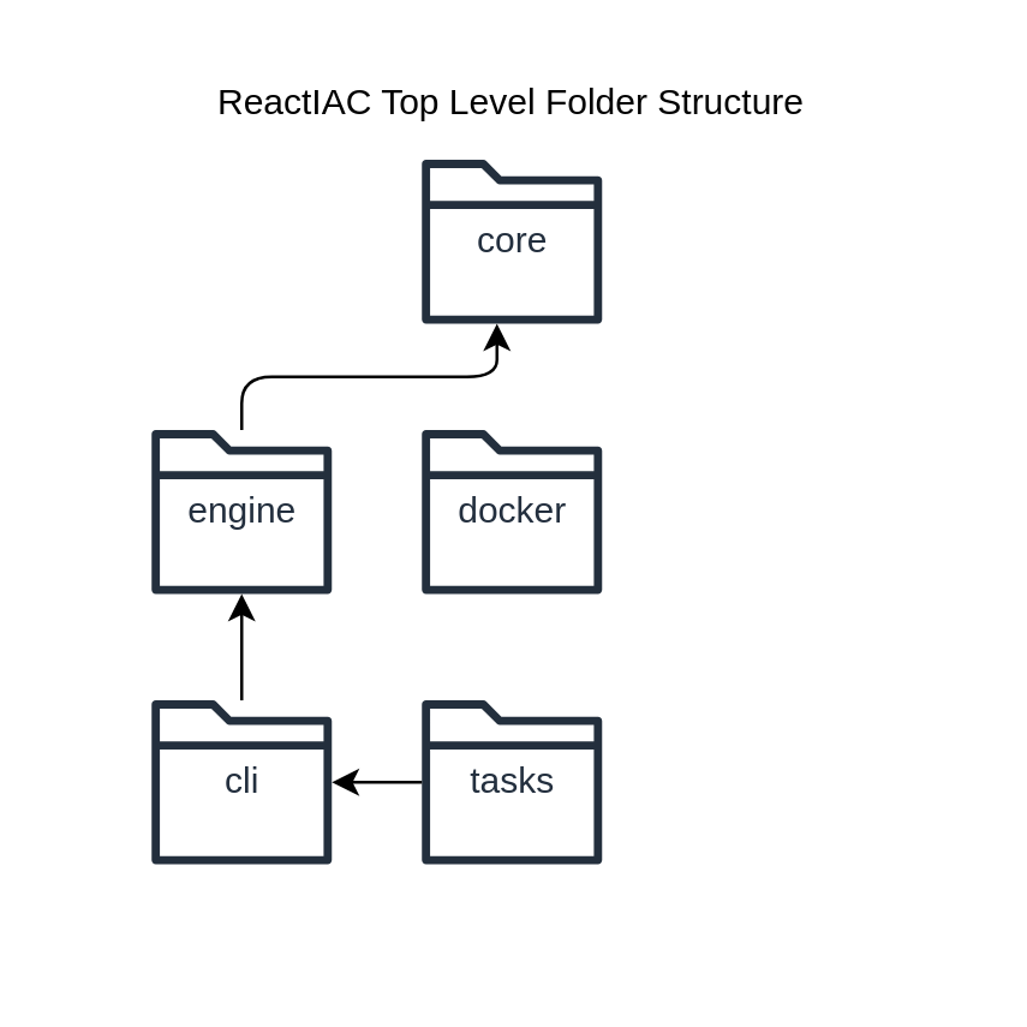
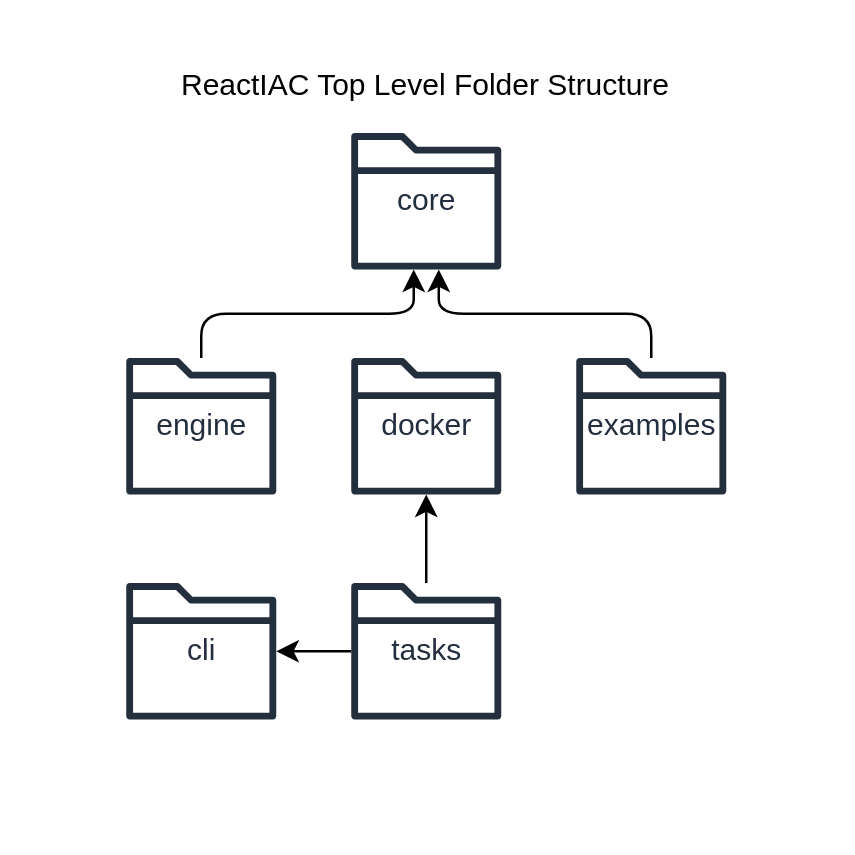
  <mxCell id="0" />
  <mxCell id="1" parent="0" />
  <mxCell style="align=center;strokeColor=none;verticalAlign=top;aspect=fixed" id="2" parent="1" value="ReactIAC Top Level Folder Structure" vertex="1"><mxGeometry as="geometry" width="300" height="300" x="20" y="20" /></mxCell>
  <mxCell style="shape=mxgraph.aws4.folder;fillColor=#232F3D;verticalLabelPosition=middle;verticalAlign=middle;align=center;aspect=fixed;sketch=0;outlineConnect=0;fontColor=#232F3E;gradientColor=none;strokeColor=none;dashed=0;fontSize=12;fontStyle=0;pointerEvents=1;html=1;labelPosition=center" id="3" parent="2" value="core" vertex="1"><mxGeometry as="geometry" width="60" height="60" x="120" y="30" /></mxCell>
  <mxCell style="align=center;spacingLeft=5;spacingRight=5;spacingBottom=5;verticalAlign=top;aspect=fixed;noLabel=1;opacity=0" id="4" parent="2" value="Row" vertex="1"><mxGeometry as="geometry" width="240" height="60" x="30" y="120" /></mxCell>
  <mxCell style="shape=mxgraph.aws4.folder;fillColor=#232F3D;verticalLabelPosition=middle;verticalAlign=middle;align=center;aspect=fixed;sketch=0;outlineConnect=0;fontColor=#232F3E;gradientColor=none;strokeColor=none;dashed=0;fontSize=12;fontStyle=0;pointerEvents=1;html=1;labelPosition=center" id="5" parent="4" value="engine" vertex="1"><mxGeometry as="geometry" width="60" height="60" x="0" y="0" /></mxCell>
  <mxCell style="shape=mxgraph.aws4.folder;fillColor=#232F3D;verticalLabelPosition=middle;verticalAlign=middle;align=center;aspect=fixed;sketch=0;outlineConnect=0;fontColor=#232F3E;gradientColor=none;strokeColor=none;dashed=0;fontSize=12;fontStyle=0;pointerEvents=1;html=1;labelPosition=center" id="6" parent="4" value="docker" vertex="1"><mxGeometry as="geometry" width="60" height="60" x="90" y="0" /></mxCell>
+ <mxCell style="shape=mxgraph.aws4.folder;fillColor=#232F3D;verticalLabelPosition=middle;verticalAlign=middle;align=center;aspect=fixed;sketch=0;outlineConnect=0;fontColor=#232F3E;gradientColor=none;strokeColor=none;dashed=0;fontSize=12;fontStyle=0;pointerEvents=1;html=1;labelPosition=center" id="7" parent="4" value="examples" vertex="1"><mxGeometry as="geometry" width="60" height="60" x="180" y="0" /></mxCell>
  <mxCell style="align=center;spacingLeft=5;spacingRight=5;spacingBottom=5;verticalAlign=top;aspect=fixed;noLabel=1;opacity=0" id="8" parent="2" value="Row" vertex="1"><mxGeometry as="geometry" width="240" height="60" x="30" y="210" /></mxCell>
  <mxCell style="shape=mxgraph.aws4.folder;fillColor=#232F3D;verticalLabelPosition=middle;verticalAlign=middle;align=center;aspect=fixed;sketch=0;outlineConnect=0;fontColor=#232F3E;gradientColor=none;strokeColor=none;dashed=0;fontSize=12;fontStyle=0;pointerEvents=1;html=1;labelPosition=center" id="9" parent="8" value="cli" vertex="1"><mxGeometry as="geometry" width="60" height="60" x="0" y="0" /></mxCell>
  <mxCell style="shape=mxgraph.aws4.folder;fillColor=#232F3D;verticalLabelPosition=middle;verticalAlign=middle;align=center;aspect=fixed;sketch=0;outlineConnect=0;fontColor=#232F3E;gradientColor=none;strokeColor=none;dashed=0;fontSize=12;fontStyle=0;pointerEvents=1;html=1;labelPosition=center" id="10" parent="8" value="tasks" vertex="1"><mxGeometry as="geometry" width="60" height="60" x="90" y="0" /></mxCell>
  <mxCell id="11" source="5" target="3" parent="1" edge="1" style="rounded=1;orthogonalLoop=1;jettySize=auto;html=1;edgeStyle=orthogonalEdgeStyle"><mxGeometry relative="1" as="geometry"><Array as="points"><mxPoint x="80" y="125" /><mxPoint x="165" y="125" /></Array></mxGeometry></mxCell>
- <mxCell id="13" source="9" target="5" parent="1" edge="1" style="rounded=1;orthogonalLoop=1;jettySize=auto;html=1;edgeStyle=orthogonalEdgeStyle"><mxGeometry relative="1" as="geometry"><Array as="points"><mxPoint x="80" y="215" /><mxPoint x="80" y="215" /></Array></mxGeometry></mxCell>
+ <mxCell id="12" source="7" target="3" parent="1" edge="1" style="rounded=1;orthogonalLoop=1;jettySize=auto;html=1;edgeStyle=orthogonalEdgeStyle"><mxGeometry relative="1" as="geometry"><Array as="points"><mxPoint x="260" y="125" /><mxPoint x="175" y="125" /></Array></mxGeometry></mxCell>
  <mxCell id="14" source="10" target="9" parent="1" edge="1" style="rounded=1;orthogonalLoop=1;jettySize=auto;html=1;edgeStyle=orthogonalEdgeStyle"><mxGeometry relative="1" as="geometry"><Array as="points"><mxPoint x="125" y="260" /><mxPoint x="125" y="260" /></Array></mxGeometry></mxCell>
+ <mxCell id="15" source="10" target="6" parent="1" edge="1" style="rounded=1;orthogonalLoop=1;jettySize=auto;html=1;edgeStyle=orthogonalEdgeStyle"><mxGeometry relative="1" as="geometry"><Array as="points"><mxPoint x="170" y="215" /><mxPoint x="170" y="215" /></Array></mxGeometry></mxCell>
